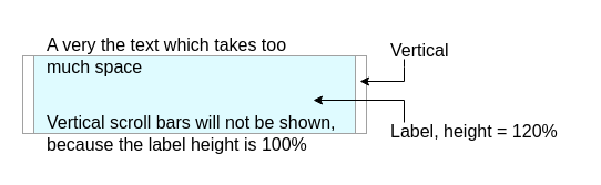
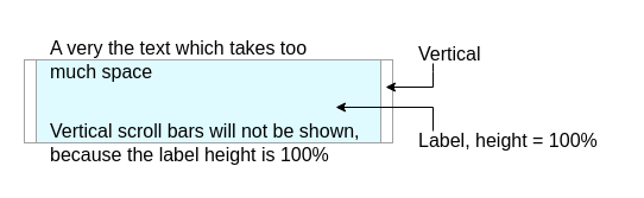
  <mxCell id="0" />
  <mxCell id="1" parent="0" />
  <mxCell id="2" value="" style="rounded=0;whiteSpace=wrap;html=1;strokeColor=#A1A1A1;" vertex="1" parent="1"><mxGeometry x="20" y="50" width="310" height="70" as="geometry" /></mxCell>
  <mxCell id="3" value="" style="rounded=0;whiteSpace=wrap;html=1;fillColor=#DFFBFF;strokeColor=#A1A1A1;" vertex="1" parent="1"><mxGeometry x="30" y="50" width="290" height="70" as="geometry" /></mxCell>
  <mxCell id="4" value="A very the text which takes too much space" style="text;html=1;strokeColor=none;fillColor=none;align=left;verticalAlign=middle;whiteSpace=wrap;rounded=0;fontSize=16;" vertex="1" parent="1"><mxGeometry x="40" y="25" width="230" height="50" as="geometry" /></mxCell>
  <mxCell id="5" style="edgeStyle=orthogonalEdgeStyle;orthogonalLoop=1;jettySize=auto;html=1;fontSize=16;startArrow=classic;startFill=1;endArrow=none;endFill=0;rounded=0;" edge="1" parent="1"><mxGeometry relative="1" as="geometry"><mxPoint x="282" y="90" as="sourcePoint" /><mxPoint x="364" y="110" as="targetPoint" /><Array as="points"><mxPoint x="364" y="90" /></Array></mxGeometry></mxCell>
  <mxCell id="6" value="Vertical scroll bars will not be shown, because the label height is 100%" style="text;html=1;strokeColor=none;fillColor=none;align=left;verticalAlign=middle;whiteSpace=wrap;rounded=0;fontSize=16;" vertex="1" parent="1"><mxGeometry x="40" y="95" width="300" height="50" as="geometry" /></mxCell>
  <mxCell id="7" value="Vertical" style="text;html=1;strokeColor=none;fillColor=none;align=left;verticalAlign=middle;whiteSpace=wrap;rounded=0;fontSize=16;" vertex="1" parent="1"><mxGeometry x="350" y="20" width="90" height="50" as="geometry" /></mxCell>
- <mxCell id="8" value="Label, height = 120%" style="text;html=1;strokeColor=none;fillColor=none;align=left;verticalAlign=middle;whiteSpace=wrap;rounded=0;fontSize=16;" vertex="1" parent="1"><mxGeometry x="350" y="93" width="170" height="50" as="geometry" /></mxCell>
+ <mxCell id="8" value="Label, height = 100%" style="text;html=1;strokeColor=none;fillColor=none;align=left;verticalAlign=middle;whiteSpace=wrap;rounded=0;fontSize=16;" vertex="1" parent="1"><mxGeometry x="350" y="93" width="170" height="50" as="geometry" /></mxCell>
  <mxCell id="9" value="" style="endArrow=none;html=1;rounded=0;fontSize=16;endFill=0;startArrow=classic;startFill=1;" edge="1" parent="1"><mxGeometry width="50" height="50" relative="1" as="geometry"><mxPoint x="324" y="73" as="sourcePoint" /><mxPoint x="364" y="53" as="targetPoint" /><Array as="points"><mxPoint x="364" y="73" /><mxPoint x="364" y="60" /></Array></mxGeometry></mxCell>
